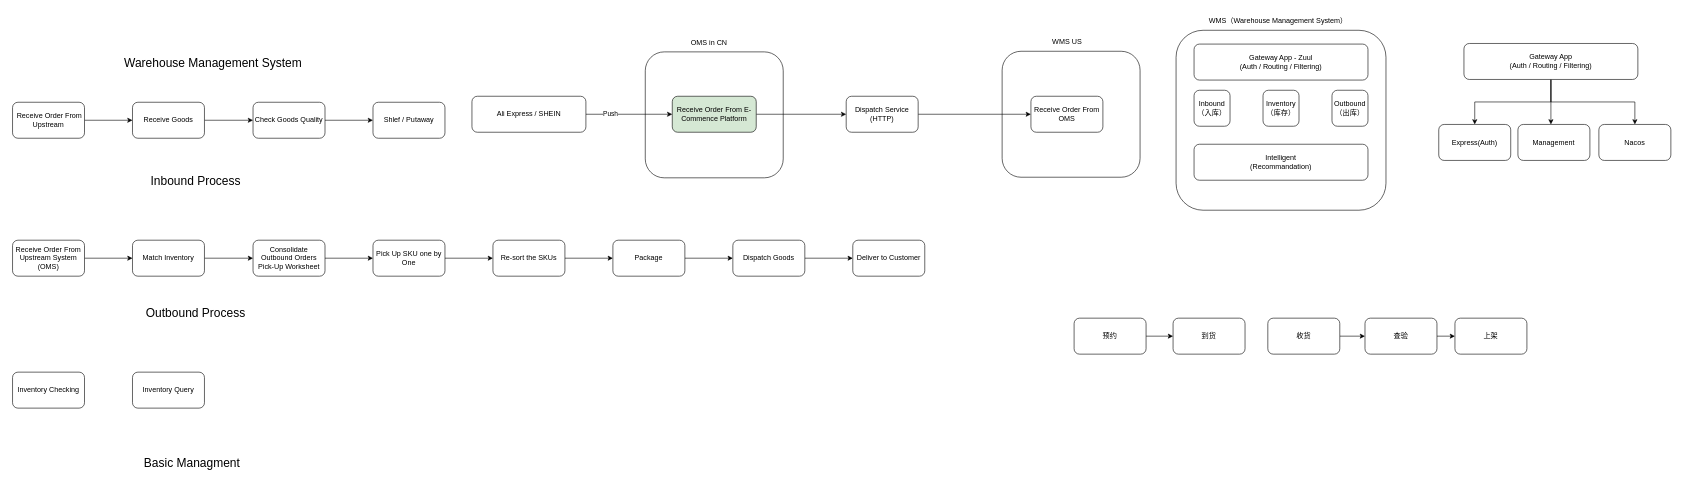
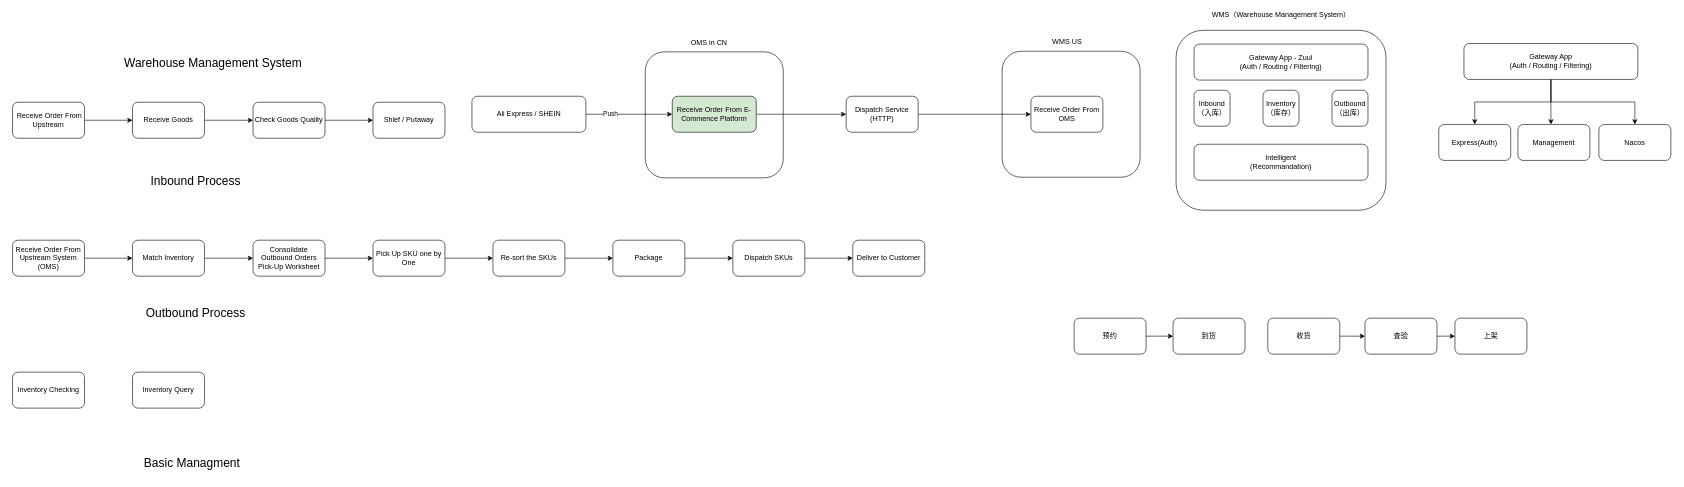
  <mxCell id="0" />
  <mxCell id="1" parent="0" />
  <mxCell id="2" value="" style="whiteSpace=wrap;html=1;rounded=1;fillStyle=zigzag-line;" parent="1" vertex="1"><mxGeometry x="1670" y="85" width="230" height="210" as="geometry" /></mxCell>
  <mxCell id="3" value="" style="whiteSpace=wrap;html=1;rounded=1;fillStyle=zigzag-line;" parent="1" vertex="1"><mxGeometry x="1075" y="86" width="230" height="210" as="geometry" /></mxCell>
  <mxCell id="4" value="Warehouse Management System" style="text;html=1;align=center;verticalAlign=middle;resizable=0;points=[];autosize=1;strokeColor=none;fillColor=none;fontSize=20;" parent="1" vertex="1"><mxGeometry x="194" y="83" width="320" height="40" as="geometry" /></mxCell>
  <mxCell id="5" value="" style="edgeStyle=orthogonalEdgeStyle;rounded=0;orthogonalLoop=1;jettySize=auto;html=1;" parent="1" source="6" target="9" edge="1"><mxGeometry relative="1" as="geometry" /></mxCell>
  <mxCell id="6" value="&amp;nbsp;Receive Order From Upstream" style="rounded=1;whiteSpace=wrap;html=1;" parent="1" vertex="1"><mxGeometry x="20" y="170" width="120" height="60" as="geometry" /></mxCell>
  <mxCell id="7" value="Inbound Process" style="text;html=1;align=center;verticalAlign=middle;resizable=0;points=[];autosize=1;strokeColor=none;fillColor=none;fontSize=20;" parent="1" vertex="1"><mxGeometry x="240" y="280" width="170" height="40" as="geometry" /></mxCell>
  <mxCell id="8" value="" style="edgeStyle=orthogonalEdgeStyle;rounded=0;orthogonalLoop=1;jettySize=auto;html=1;" parent="1" source="9" target="11" edge="1"><mxGeometry relative="1" as="geometry" /></mxCell>
  <mxCell id="9" value="Receive Goods" style="whiteSpace=wrap;html=1;rounded=1;" parent="1" vertex="1"><mxGeometry x="220" y="170" width="120" height="60" as="geometry" /></mxCell>
  <mxCell id="10" value="" style="edgeStyle=orthogonalEdgeStyle;rounded=0;orthogonalLoop=1;jettySize=auto;html=1;" parent="1" source="11" target="12" edge="1"><mxGeometry relative="1" as="geometry" /></mxCell>
  <mxCell id="11" value="Check Goods Quality" style="whiteSpace=wrap;html=1;rounded=1;" parent="1" vertex="1"><mxGeometry x="421" y="170" width="120" height="60" as="geometry" /></mxCell>
  <mxCell id="12" value="Shlef /&amp;nbsp;&lt;span style=&quot;background-color: transparent; color: light-dark(rgb(0, 0, 0), rgb(255, 255, 255));&quot;&gt;Putaway&lt;/span&gt;" style="whiteSpace=wrap;html=1;rounded=1;" parent="1" vertex="1"><mxGeometry x="621" y="170" width="120" height="60" as="geometry" /></mxCell>
  <mxCell id="13" value="Outbound Process" style="text;html=1;align=center;verticalAlign=middle;resizable=0;points=[];autosize=1;strokeColor=none;fillColor=none;fontSize=20;" parent="1" vertex="1"><mxGeometry x="230" y="500" width="190" height="40" as="geometry" /></mxCell>
  <mxCell id="14" value="" style="edgeStyle=orthogonalEdgeStyle;rounded=0;orthogonalLoop=1;jettySize=auto;html=1;" parent="1" source="15" target="17" edge="1"><mxGeometry relative="1" as="geometry" /></mxCell>
  <mxCell id="15" value="Receive Order From Upstream System&lt;div&gt;(OMS)&lt;/div&gt;" style="rounded=1;whiteSpace=wrap;html=1;" parent="1" vertex="1"><mxGeometry x="20" y="400" width="120" height="60" as="geometry" /></mxCell>
  <mxCell id="16" value="" style="edgeStyle=orthogonalEdgeStyle;rounded=0;orthogonalLoop=1;jettySize=auto;html=1;" parent="1" source="17" target="19" edge="1"><mxGeometry relative="1" as="geometry" /></mxCell>
  <mxCell id="17" value="Match Inventory" style="whiteSpace=wrap;html=1;rounded=1;" parent="1" vertex="1"><mxGeometry x="220" y="400" width="120" height="60" as="geometry" /></mxCell>
  <mxCell id="18" value="" style="edgeStyle=orthogonalEdgeStyle;rounded=0;orthogonalLoop=1;jettySize=auto;html=1;" parent="1" source="19" target="21" edge="1"><mxGeometry relative="1" as="geometry" /></mxCell>
  <mxCell id="19" value="Consolidate Outbound Orders&lt;div&gt;Pick-Up Worksheet&lt;/div&gt;" style="whiteSpace=wrap;html=1;rounded=1;" parent="1" vertex="1"><mxGeometry x="421" y="400" width="120" height="60" as="geometry" /></mxCell>
  <mxCell id="20" value="" style="edgeStyle=orthogonalEdgeStyle;rounded=0;orthogonalLoop=1;jettySize=auto;html=1;" parent="1" source="21" target="23" edge="1"><mxGeometry relative="1" as="geometry" /></mxCell>
  <mxCell id="21" value="Pick Up SKU one by One" style="whiteSpace=wrap;html=1;rounded=1;" parent="1" vertex="1"><mxGeometry x="621" y="400" width="120" height="60" as="geometry" /></mxCell>
  <mxCell id="22" value="" style="edgeStyle=orthogonalEdgeStyle;rounded=0;orthogonalLoop=1;jettySize=auto;html=1;" parent="1" source="23" target="25" edge="1"><mxGeometry relative="1" as="geometry" /></mxCell>
  <mxCell id="23" value="Re-sort the SKUs" style="whiteSpace=wrap;html=1;rounded=1;" parent="1" vertex="1"><mxGeometry x="821" y="400" width="120" height="60" as="geometry" /></mxCell>
  <mxCell id="24" value="" style="edgeStyle=orthogonalEdgeStyle;rounded=0;orthogonalLoop=1;jettySize=auto;html=1;" parent="1" source="25" target="27" edge="1"><mxGeometry relative="1" as="geometry" /></mxCell>
  <mxCell id="25" value="Package" style="whiteSpace=wrap;html=1;rounded=1;" parent="1" vertex="1"><mxGeometry x="1021" y="400" width="120" height="60" as="geometry" /></mxCell>
  <mxCell id="26" value="" style="edgeStyle=orthogonalEdgeStyle;rounded=0;orthogonalLoop=1;jettySize=auto;html=1;" parent="1" source="27" target="28" edge="1"><mxGeometry relative="1" as="geometry" /></mxCell>
- <mxCell id="27" value="Dispatch Goods" style="whiteSpace=wrap;html=1;rounded=1;" parent="1" vertex="1"><mxGeometry x="1221" y="400" width="120" height="60" as="geometry" /></mxCell>
+ <mxCell id="27" value="Dispatch SKUs" style="whiteSpace=wrap;html=1;rounded=1;" parent="1" vertex="1"><mxGeometry x="1221" y="400" width="120" height="60" as="geometry" /></mxCell>
  <mxCell id="28" value="Deliver to Customer" style="whiteSpace=wrap;html=1;rounded=1;" parent="1" vertex="1"><mxGeometry x="1421" y="400" width="120" height="60" as="geometry" /></mxCell>
  <mxCell id="29" value="Basic Managment" style="text;html=1;align=center;verticalAlign=middle;resizable=0;points=[];autosize=1;strokeColor=none;fillColor=none;fontSize=20;" parent="1" vertex="1"><mxGeometry x="229" y="750" width="180" height="40" as="geometry" /></mxCell>
  <mxCell id="30" value="Inventory Checking" style="rounded=1;whiteSpace=wrap;html=1;" parent="1" vertex="1"><mxGeometry x="20" y="620" width="120" height="60" as="geometry" /></mxCell>
  <mxCell id="31" value="Inventory Query" style="rounded=1;whiteSpace=wrap;html=1;" parent="1" vertex="1"><mxGeometry x="220" y="620" width="120" height="60" as="geometry" /></mxCell>
  <mxCell id="32" value="" style="edgeStyle=orthogonalEdgeStyle;rounded=0;orthogonalLoop=1;jettySize=auto;html=1;exitX=1;exitY=0.5;exitDx=0;exitDy=0;" parent="1" source="34" target="36" edge="1"><mxGeometry relative="1" as="geometry"><mxPoint x="1065" y="190" as="sourcePoint" /></mxGeometry></mxCell>
  <mxCell id="33" value="Push" style="edgeLabel;html=1;align=center;verticalAlign=middle;resizable=0;points=[];" parent="32" vertex="1" connectable="0"><mxGeometry x="-0.255" relative="1" as="geometry"><mxPoint x="-14" y="-1" as="offset" /></mxGeometry></mxCell>
  <mxCell id="34" value="Ali Express / SHEIN" style="rounded=1;whiteSpace=wrap;html=1;" parent="1" vertex="1"><mxGeometry x="786" y="160" width="190" height="60" as="geometry" /></mxCell>
  <mxCell id="35" style="edgeStyle=orthogonalEdgeStyle;rounded=0;orthogonalLoop=1;jettySize=auto;html=1;" parent="1" source="36" target="41" edge="1"><mxGeometry relative="1" as="geometry" /></mxCell>
  <mxCell id="36" value="Receive Order From E-Commence Platform" style="whiteSpace=wrap;html=1;rounded=1;fillColor=#d5e8d4;" parent="1" vertex="1"><mxGeometry x="1120" y="160" width="140" height="60" as="geometry" /></mxCell>
  <mxCell id="37" value="OMS in CN" style="text;html=1;align=center;verticalAlign=middle;resizable=0;points=[];autosize=1;strokeColor=none;fillColor=none;" parent="1" vertex="1"><mxGeometry x="1141" y="56" width="80" height="30" as="geometry" /></mxCell>
  <mxCell id="38" value="Receive Order From OMS" style="whiteSpace=wrap;html=1;rounded=1;" parent="1" vertex="1"><mxGeometry x="1718" y="160" width="120" height="60" as="geometry" /></mxCell>
  <mxCell id="39" value="WMS US" style="text;html=1;align=center;verticalAlign=middle;resizable=0;points=[];autosize=1;strokeColor=none;fillColor=none;" parent="1" vertex="1"><mxGeometry x="1743" y="55" width="70" height="30" as="geometry" /></mxCell>
  <mxCell id="40" style="edgeStyle=orthogonalEdgeStyle;rounded=0;orthogonalLoop=1;jettySize=auto;html=1;entryX=0;entryY=0.5;entryDx=0;entryDy=0;" parent="1" source="41" target="38" edge="1"><mxGeometry relative="1" as="geometry" /></mxCell>
  <mxCell id="41" value="Dispatch Service&lt;div&gt;(HTTP)&lt;/div&gt;" style="whiteSpace=wrap;html=1;rounded=1;" parent="1" vertex="1"><mxGeometry x="1410" y="160" width="120" height="60" as="geometry" /></mxCell>
  <mxCell id="42" value="" style="whiteSpace=wrap;html=1;rounded=1;fillStyle=zigzag-line;" parent="1" vertex="1"><mxGeometry x="1960" y="50" width="350" height="300" as="geometry" /></mxCell>
  <mxCell id="43" value="Gateway App - Zuul&lt;div&gt;(Auth / Routing / Filtering)&lt;/div&gt;" style="whiteSpace=wrap;html=1;rounded=1;" parent="1" vertex="1"><mxGeometry x="1990" y="73" width="290" height="60" as="geometry" /></mxCell>
  <mxCell id="44" value="Inbound&lt;div&gt;（入库）&lt;/div&gt;" style="whiteSpace=wrap;html=1;rounded=1;" parent="1" vertex="1"><mxGeometry x="1990" y="150" width="60" height="60" as="geometry" /></mxCell>
  <mxCell id="45" value="Outbound&lt;div&gt;（出库）&lt;/div&gt;" style="whiteSpace=wrap;html=1;rounded=1;" parent="1" vertex="1"><mxGeometry x="2220" y="150" width="60" height="60" as="geometry" /></mxCell>
  <mxCell id="46" value="Inventory&lt;div&gt;（库存）&lt;/div&gt;" style="whiteSpace=wrap;html=1;rounded=1;" parent="1" vertex="1"><mxGeometry x="2105" y="150" width="60" height="60" as="geometry" /></mxCell>
  <mxCell id="47" value="Intelligent&lt;div&gt;(Recommandation)&lt;/div&gt;" style="whiteSpace=wrap;html=1;rounded=1;" parent="1" vertex="1"><mxGeometry x="1990" y="240" width="290" height="60" as="geometry" /></mxCell>
  <mxCell id="48" value="" style="edgeStyle=orthogonalEdgeStyle;rounded=0;orthogonalLoop=1;jettySize=auto;html=1;" parent="1" source="51" target="52" edge="1"><mxGeometry relative="1" as="geometry" /></mxCell>
  <mxCell id="49" style="edgeStyle=orthogonalEdgeStyle;rounded=0;orthogonalLoop=1;jettySize=auto;html=1;" parent="1" source="51" edge="1"><mxGeometry relative="1" as="geometry"><mxPoint x="2585" y="207" as="targetPoint" /></mxGeometry></mxCell>
  <mxCell id="50" style="edgeStyle=orthogonalEdgeStyle;rounded=0;orthogonalLoop=1;jettySize=auto;html=1;entryX=0.5;entryY=0;entryDx=0;entryDy=0;" parent="1" source="51" target="54" edge="1"><mxGeometry relative="1" as="geometry" /></mxCell>
  <mxCell id="51" value="Gateway App&lt;div&gt;(Auth / Routing / Filtering)&lt;/div&gt;" style="whiteSpace=wrap;html=1;rounded=1;" parent="1" vertex="1"><mxGeometry x="2440" y="72" width="290" height="60" as="geometry" /></mxCell>
  <mxCell id="52" value="Express(Auth)" style="whiteSpace=wrap;html=1;rounded=1;" parent="1" vertex="1"><mxGeometry x="2398" y="207" width="120" height="60" as="geometry" /></mxCell>
  <mxCell id="53" value="Management" style="whiteSpace=wrap;html=1;rounded=1;" parent="1" vertex="1"><mxGeometry x="2530" y="207" width="120" height="60" as="geometry" /></mxCell>
  <mxCell id="54" value="Nacos" style="whiteSpace=wrap;html=1;rounded=1;" parent="1" vertex="1"><mxGeometry x="2665" y="207" width="120" height="60" as="geometry" /></mxCell>
- <mxCell id="55" value="WMS（Warehouse Management System）" style="text;html=1;align=center;verticalAlign=middle;resizable=0;points=[];autosize=1;strokeColor=none;fillColor=none;" parent="1" vertex="1"><mxGeometry x="2005" y="20" width="250" height="30" as="geometry" /></mxCell>
+ <mxCell id="55" value="WMS（Warehouse Management System）" style="text;html=1;align=center;verticalAlign=middle;resizable=0;points=[];autosize=1;strokeColor=none;fillColor=none;" parent="1" vertex="1"><mxGeometry x="2010" y="10" width="250" height="30" as="geometry" /></mxCell>
  <mxCell id="56" style="edgeStyle=orthogonalEdgeStyle;rounded=0;orthogonalLoop=1;jettySize=auto;html=1;exitX=1;exitY=0.5;exitDx=0;exitDy=0;entryX=0;entryY=0.5;entryDx=0;entryDy=0;" parent="1" source="57" target="58" edge="1"><mxGeometry relative="1" as="geometry" /></mxCell>
  <mxCell id="57" value="预约" style="whiteSpace=wrap;html=1;rounded=1;" parent="1" vertex="1"><mxGeometry x="1790" y="530" width="120" height="60" as="geometry" /></mxCell>
  <mxCell id="58" value="到货" style="whiteSpace=wrap;html=1;rounded=1;" parent="1" vertex="1"><mxGeometry x="1955" y="530" width="120" height="60" as="geometry" /></mxCell>
  <mxCell id="59" style="edgeStyle=orthogonalEdgeStyle;rounded=0;orthogonalLoop=1;jettySize=auto;html=1;exitX=1;exitY=0.5;exitDx=0;exitDy=0;entryX=0;entryY=0.5;entryDx=0;entryDy=0;" parent="1" source="60" target="62" edge="1"><mxGeometry relative="1" as="geometry" /></mxCell>
  <mxCell id="60" value="收货" style="whiteSpace=wrap;html=1;rounded=1;" parent="1" vertex="1"><mxGeometry x="2113" y="530" width="120" height="60" as="geometry" /></mxCell>
  <mxCell id="61" style="edgeStyle=orthogonalEdgeStyle;rounded=0;orthogonalLoop=1;jettySize=auto;html=1;exitX=1;exitY=0.5;exitDx=0;exitDy=0;entryX=0;entryY=0.5;entryDx=0;entryDy=0;" parent="1" source="62" target="63" edge="1"><mxGeometry relative="1" as="geometry" /></mxCell>
  <mxCell id="62" value="查验" style="whiteSpace=wrap;html=1;rounded=1;" parent="1" vertex="1"><mxGeometry x="2275" y="530" width="120" height="60" as="geometry" /></mxCell>
  <mxCell id="63" value="上架" style="whiteSpace=wrap;html=1;rounded=1;" parent="1" vertex="1"><mxGeometry x="2425" y="530" width="120" height="60" as="geometry" /></mxCell>
